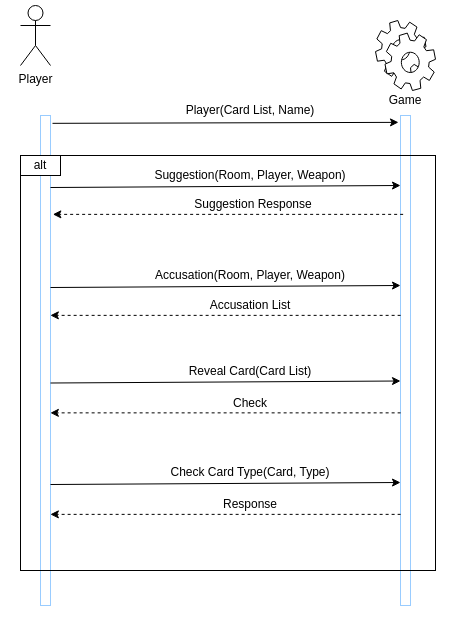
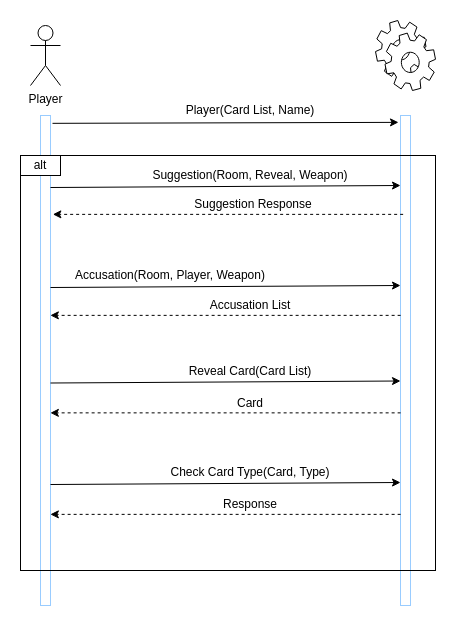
  <mxCell id="0" />
  <mxCell id="1" parent="0" />
  <mxCell id="2" value="" style="rounded=0;whiteSpace=wrap;html=1;gradientColor=none;strokeColor=#99CCFF;" vertex="1" parent="1"><mxGeometry x="40" y="115" width="10" height="490" as="geometry" /></mxCell>
- <mxCell id="3" value="Player&lt;br&gt;" style="shape=umlActor;verticalLabelPosition=bottom;labelBackgroundColor=#ffffff;verticalAlign=top;html=1;outlineConnect=0;strokeColor=#000000;gradientColor=none;" vertex="1" parent="1"><mxGeometry x="20" y="5" width="30" height="60" as="geometry" /></mxCell>
+ <mxCell id="3" value="Player&lt;br&gt;" style="shape=umlActor;verticalLabelPosition=bottom;labelBackgroundColor=#ffffff;verticalAlign=top;html=1;outlineConnect=0;strokeColor=#000000;gradientColor=none;" vertex="1" parent="1"><mxGeometry x="30" y="25" width="30" height="60" as="geometry" /></mxCell>
  <mxCell id="4" value="" style="rounded=0;whiteSpace=wrap;html=1;gradientColor=none;strokeColor=#99CCFF;" vertex="1" parent="1"><mxGeometry x="400" y="115" width="10" height="490" as="geometry" /></mxCell>
  <mxCell id="5" value="" style="shape=mxgraph.bpmn.service_task;html=1;outlineConnect=0;strokeColor=#000000;gradientColor=none;" vertex="1" parent="1"><mxGeometry x="375" y="20" width="60" height="70" as="geometry" /></mxCell>
- <mxCell id="6" value="Game&lt;br&gt;" style="text;html=1;strokeColor=none;fillColor=none;align=center;verticalAlign=middle;whiteSpace=wrap;rounded=0;" vertex="1" parent="1"><mxGeometry x="385" y="90" width="40" height="20" as="geometry" /></mxCell>
  <mxCell id="7" value="" style="endArrow=classic;html=1;exitX=1.2;exitY=0.016;exitDx=0;exitDy=0;exitPerimeter=0;entryX=-0.2;entryY=0.014;entryDx=0;entryDy=0;entryPerimeter=0;" edge="1" parent="1" source="2" target="4"><mxGeometry width="50" height="50" relative="1" as="geometry"><mxPoint x="150" y="175" as="sourcePoint" /><mxPoint x="370" y="124" as="targetPoint" /></mxGeometry></mxCell>
  <mxCell id="8" value="Player(Card List, Name)" style="text;html=1;strokeColor=none;fillColor=none;align=center;verticalAlign=middle;whiteSpace=wrap;rounded=0;" vertex="1" parent="1"><mxGeometry x="140" y="100" width="220" height="20" as="geometry" /></mxCell>
  <mxCell id="9" value="" style="whiteSpace=wrap;html=1;aspect=fixed;strokeColor=#000000;fillColor=none;gradientColor=none;" vertex="1" parent="1"><mxGeometry x="20" y="155" width="415" height="415" as="geometry" /></mxCell>
  <mxCell id="10" value="alt" style="rounded=0;whiteSpace=wrap;html=1;strokeColor=#000000;fillColor=#ffffff;gradientColor=none;" vertex="1" parent="1"><mxGeometry x="20" y="155" width="40" height="20" as="geometry" /></mxCell>
  <mxCell id="11" value="" style="endArrow=classic;html=1;exitX=1.2;exitY=0.016;exitDx=0;exitDy=0;exitPerimeter=0;" edge="1" parent="1"><mxGeometry width="50" height="50" relative="1" as="geometry"><mxPoint x="50" y="187" as="sourcePoint" /><mxPoint x="400" y="185" as="targetPoint" /></mxGeometry></mxCell>
- <mxCell id="12" value="Suggestion(Room, Player, Weapon)" style="text;html=1;strokeColor=none;fillColor=none;align=center;verticalAlign=middle;whiteSpace=wrap;rounded=0;" vertex="1" parent="1"><mxGeometry x="140" y="165" width="220" height="20" as="geometry" /></mxCell>
+ <mxCell id="12" value="Suggestion(Room, Reveal, Weapon)" style="text;html=1;strokeColor=none;fillColor=none;align=center;verticalAlign=middle;whiteSpace=wrap;rounded=0;" vertex="1" parent="1"><mxGeometry x="140" y="165" width="220" height="20" as="geometry" /></mxCell>
  <mxCell id="13" value="" style="endArrow=classic;html=1;exitX=1.2;exitY=0.016;exitDx=0;exitDy=0;exitPerimeter=0;" edge="1" parent="1"><mxGeometry width="50" height="50" relative="1" as="geometry"><mxPoint x="50" y="287" as="sourcePoint" /><mxPoint x="400" y="285" as="targetPoint" /></mxGeometry></mxCell>
- <mxCell id="14" value="Accusation(Room, Player, Weapon)" style="text;html=1;strokeColor=none;fillColor=none;align=center;verticalAlign=middle;whiteSpace=wrap;rounded=0;" vertex="1" parent="1"><mxGeometry x="140" y="265" width="220" height="20" as="geometry" /></mxCell>
+ <mxCell id="14" value="Accusation(Room, Player, Weapon)" style="text;html=1;strokeColor=none;fillColor=none;align=center;verticalAlign=middle;whiteSpace=wrap;rounded=0;" vertex="1" parent="1"><mxGeometry x="60" y="265" width="220" height="20" as="geometry" /></mxCell>
  <mxCell id="15" value="" style="endArrow=classic;html=1;exitX=0.916;exitY=0.217;exitDx=0;exitDy=0;exitPerimeter=0;entryX=0.072;entryY=0.217;entryDx=0;entryDy=0;entryPerimeter=0;dashed=1;" edge="1" parent="1"><mxGeometry width="50" height="50" relative="1" as="geometry"><mxPoint x="402.643" y="213.857" as="sourcePoint" /><mxPoint x="52.357" y="213.857" as="targetPoint" /></mxGeometry></mxCell>
  <mxCell id="16" value="Suggestion Response" style="text;html=1;strokeColor=none;fillColor=none;align=center;verticalAlign=middle;whiteSpace=wrap;rounded=0;" vertex="1" parent="1"><mxGeometry x="142.5" y="194" width="220" height="20" as="geometry" /></mxCell>
  <mxCell id="17" value="Accusation List" style="text;html=1;strokeColor=none;fillColor=none;align=center;verticalAlign=middle;whiteSpace=wrap;rounded=0;" vertex="1" parent="1"><mxGeometry x="140" y="295" width="220" height="20" as="geometry" /></mxCell>
  <mxCell id="18" value="" style="endArrow=classic;html=1;exitX=0.916;exitY=0.217;exitDx=0;exitDy=0;exitPerimeter=0;entryX=0.072;entryY=0.217;entryDx=0;entryDy=0;entryPerimeter=0;dashed=1;" edge="1" parent="1"><mxGeometry width="50" height="50" relative="1" as="geometry"><mxPoint x="400.143" y="314.857" as="sourcePoint" /><mxPoint x="49.857" y="314.857" as="targetPoint" /></mxGeometry></mxCell>
  <mxCell id="19" value="" style="endArrow=classic;html=1;exitX=1.2;exitY=0.016;exitDx=0;exitDy=0;exitPerimeter=0;" edge="1" parent="1"><mxGeometry width="50" height="50" relative="1" as="geometry"><mxPoint x="50" y="382.5" as="sourcePoint" /><mxPoint x="400" y="380.5" as="targetPoint" /></mxGeometry></mxCell>
  <mxCell id="20" value="Reveal Card(Card List)" style="text;html=1;strokeColor=none;fillColor=none;align=center;verticalAlign=middle;whiteSpace=wrap;rounded=0;" vertex="1" parent="1"><mxGeometry x="140" y="360.5" width="220" height="20" as="geometry" /></mxCell>
  <mxCell id="21" value="" style="endArrow=classic;html=1;exitX=0.916;exitY=0.217;exitDx=0;exitDy=0;exitPerimeter=0;entryX=0.072;entryY=0.217;entryDx=0;entryDy=0;entryPerimeter=0;dashed=1;" edge="1" parent="1"><mxGeometry width="50" height="50" relative="1" as="geometry"><mxPoint x="400.143" y="412.357" as="sourcePoint" /><mxPoint x="49.857" y="412.357" as="targetPoint" /></mxGeometry></mxCell>
- <mxCell id="22" value="Check" style="text;html=1;strokeColor=none;fillColor=none;align=center;verticalAlign=middle;whiteSpace=wrap;rounded=0;" vertex="1" parent="1"><mxGeometry x="140" y="392.5" width="220" height="20" as="geometry" /></mxCell>
+ <mxCell id="22" value="Card" style="text;html=1;strokeColor=none;fillColor=none;align=center;verticalAlign=middle;whiteSpace=wrap;rounded=0;" vertex="1" parent="1"><mxGeometry x="140" y="392.5" width="220" height="20" as="geometry" /></mxCell>
  <mxCell id="23" value="" style="endArrow=classic;html=1;exitX=1.2;exitY=0.016;exitDx=0;exitDy=0;exitPerimeter=0;" edge="1" parent="1"><mxGeometry width="50" height="50" relative="1" as="geometry"><mxPoint x="50" y="484" as="sourcePoint" /><mxPoint x="400" y="482" as="targetPoint" /></mxGeometry></mxCell>
  <mxCell id="24" value="Check Card Type(Card, Type)" style="text;html=1;strokeColor=none;fillColor=none;align=center;verticalAlign=middle;whiteSpace=wrap;rounded=0;" vertex="1" parent="1"><mxGeometry x="140" y="462" width="220" height="20" as="geometry" /></mxCell>
  <mxCell id="25" value="Response" style="text;html=1;strokeColor=none;fillColor=none;align=center;verticalAlign=middle;whiteSpace=wrap;rounded=0;" vertex="1" parent="1"><mxGeometry x="140" y="494" width="220" height="20" as="geometry" /></mxCell>
  <mxCell id="26" value="" style="endArrow=classic;html=1;exitX=0.916;exitY=0.217;exitDx=0;exitDy=0;exitPerimeter=0;entryX=0.072;entryY=0.217;entryDx=0;entryDy=0;entryPerimeter=0;dashed=1;" edge="1" parent="1"><mxGeometry width="50" height="50" relative="1" as="geometry"><mxPoint x="400.143" y="513.857" as="sourcePoint" /><mxPoint x="49.857" y="513.857" as="targetPoint" /></mxGeometry></mxCell>
